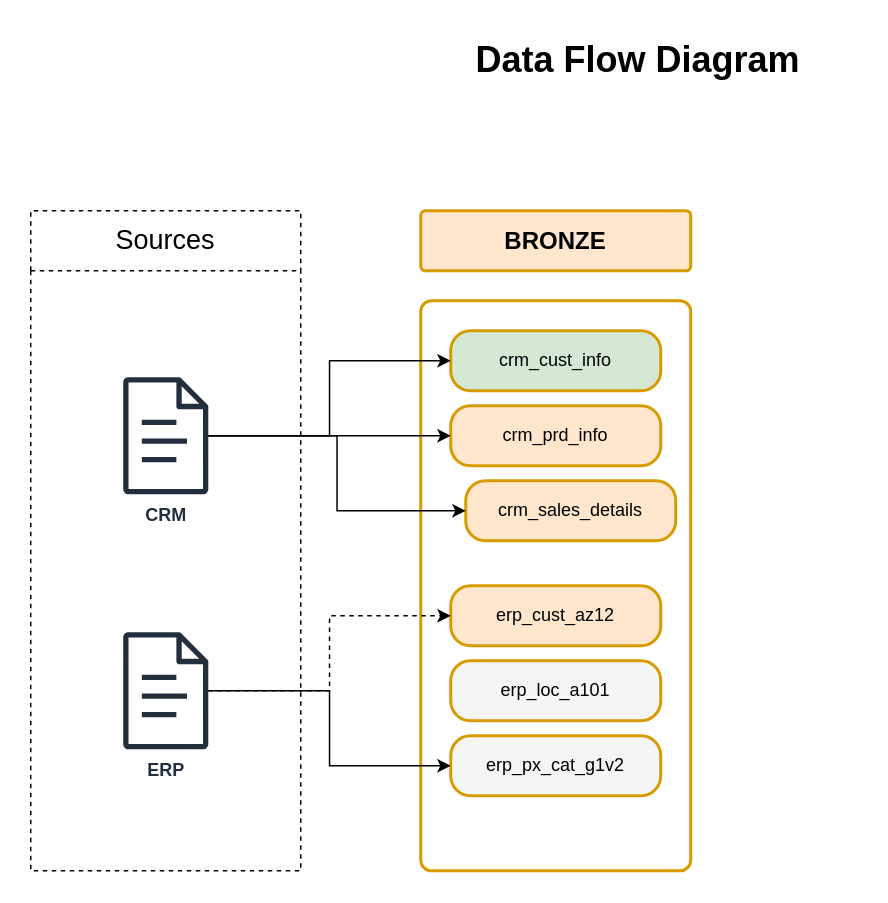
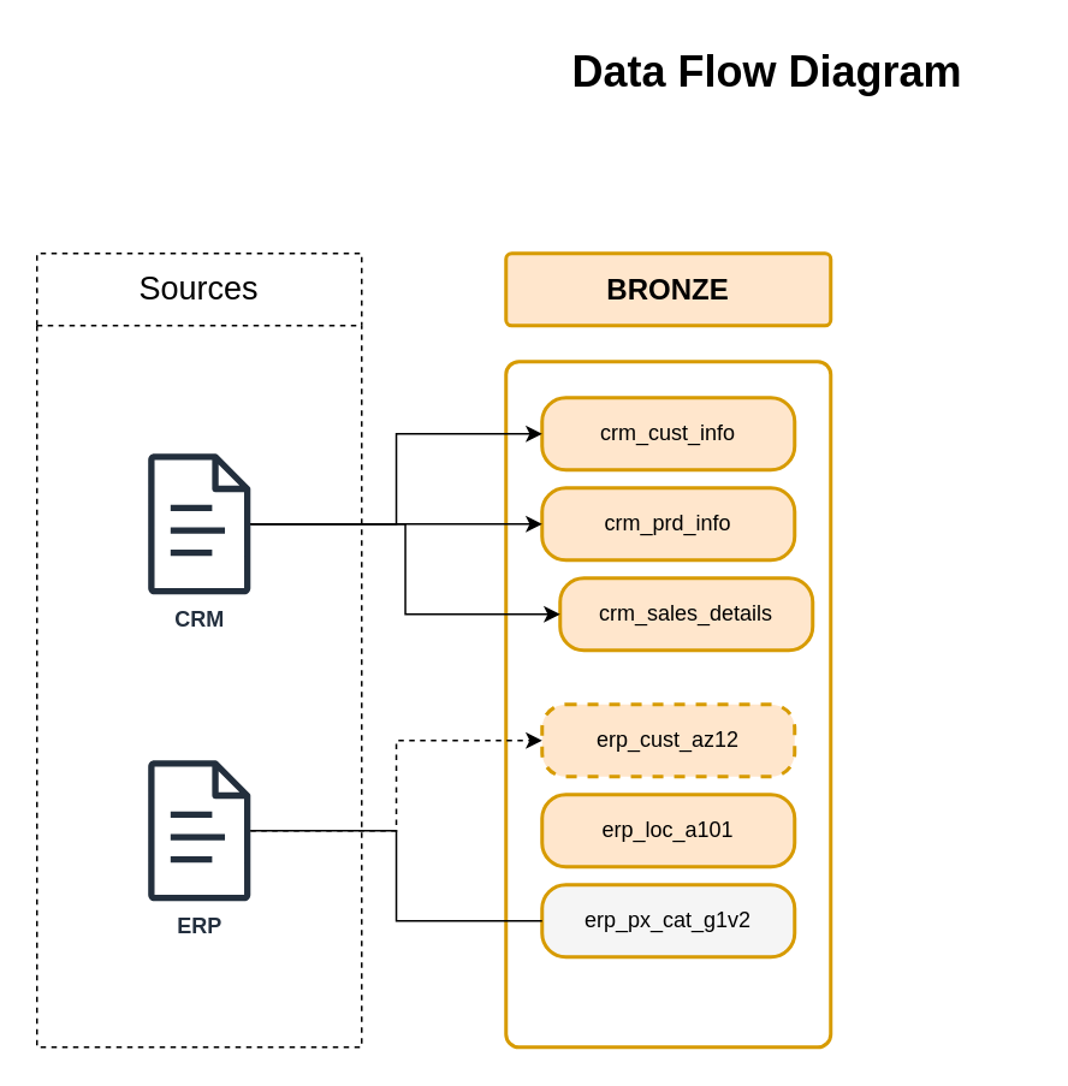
  <mxCell id="0" />
  <mxCell id="1" parent="0" />
  <mxCell id="2" value="Sources" style="swimlane;whiteSpace=wrap;html=1;fontSize=18;startSize=40;dashed=1;strokeWidth=1;fontStyle=0;swimlaneFillColor=none;fillColor=none;" vertex="1" parent="1"><mxGeometry x="20" y="140" width="180" height="440" as="geometry" /></mxCell>
  <mxCell id="3" value="&lt;b&gt;ERP&lt;/b&gt;" style="sketch=0;outlineConnect=0;fontColor=#232F3E;gradientColor=none;fillColor=#232F3D;strokeColor=none;dashed=0;verticalLabelPosition=bottom;verticalAlign=top;align=center;html=1;fontSize=12;fontStyle=0;aspect=fixed;pointerEvents=1;shape=mxgraph.aws4.document;" vertex="1" parent="2"><mxGeometry x="61.5" y="281" width="57" height="78" as="geometry" /></mxCell>
  <mxCell id="4" value="&lt;b&gt;CRM&lt;/b&gt;" style="sketch=0;outlineConnect=0;fontColor=#232F3E;gradientColor=none;fillColor=#232F3D;strokeColor=none;dashed=0;verticalLabelPosition=bottom;verticalAlign=top;align=center;html=1;fontSize=12;fontStyle=0;aspect=fixed;pointerEvents=1;shape=mxgraph.aws4.document;" vertex="1" parent="2"><mxGeometry x="61.5" y="111" width="57" height="78" as="geometry" /></mxCell>
  <mxCell id="5" value="" style="rounded=1;whiteSpace=wrap;html=1;arcSize=4;fillColor=none;strokeColor=#d79b00;strokeWidth=2;" vertex="1" parent="1"><mxGeometry x="280" y="200" width="180" height="380" as="geometry" /></mxCell>
  <mxCell id="6" value="&lt;b&gt;BRONZE&lt;/b&gt;" style="rounded=1;whiteSpace=wrap;html=1;arcSize=8;fillColor=#ffe6cc;strokeColor=#d79b00;strokeWidth=2;fontSize=16;" vertex="1" parent="1"><mxGeometry x="280" y="140" width="180" height="40" as="geometry" /></mxCell>
- <mxCell id="7" value="crm_cust_info" style="rounded=1;whiteSpace=wrap;html=1;arcSize=33;fillColor=#d5e8d4;strokeColor=#d79b00;strokeWidth=2;" vertex="1" parent="1"><mxGeometry x="300" y="220" width="140" height="40" as="geometry" /></mxCell>
+ <mxCell id="7" value="crm_cust_info" style="rounded=1;whiteSpace=wrap;html=1;arcSize=33;fillColor=#ffe6cc;strokeColor=#d79b00;strokeWidth=2;" vertex="1" parent="1"><mxGeometry x="300" y="220" width="140" height="40" as="geometry" /></mxCell>
  <mxCell id="8" value="crm_prd_info" style="rounded=1;whiteSpace=wrap;html=1;arcSize=33;fillColor=#ffe6cc;strokeColor=#d79b00;strokeWidth=2;" vertex="1" parent="1"><mxGeometry x="300" y="270" width="140" height="40" as="geometry" /></mxCell>
  <mxCell id="9" value="crm_sales_details" style="rounded=1;whiteSpace=wrap;html=1;arcSize=33;fillColor=#ffe6cc;strokeColor=#d79b00;strokeWidth=2;" vertex="1" parent="1"><mxGeometry x="310" y="320" width="140" height="40" as="geometry" /></mxCell>
- <mxCell id="10" value="erp_cust_az12" style="rounded=1;whiteSpace=wrap;html=1;arcSize=33;fillColor=#ffe6cc;strokeColor=#d79b00;strokeWidth=2;" vertex="1" parent="1"><mxGeometry x="300" y="390" width="140" height="40" as="geometry" /></mxCell>
- <mxCell id="11" value="erp_loc_a101" style="rounded=1;whiteSpace=wrap;html=1;arcSize=33;fillColor=#f5f5f5;strokeColor=#d79b00;strokeWidth=2;" vertex="1" parent="1"><mxGeometry x="300" y="440" width="140" height="40" as="geometry" /></mxCell>
+ <mxCell id="10" value="erp_cust_az12" style="rounded=1;whiteSpace=wrap;html=1;arcSize=33;fillColor=#ffe6cc;strokeColor=#d79b00;strokeWidth=2;dashed=1;" vertex="1" parent="1"><mxGeometry x="300" y="390" width="140" height="40" as="geometry" /></mxCell>
+ <mxCell id="11" value="erp_loc_a101" style="rounded=1;whiteSpace=wrap;html=1;arcSize=33;fillColor=#ffe6cc;strokeColor=#d79b00;strokeWidth=2;" vertex="1" parent="1"><mxGeometry x="300" y="440" width="140" height="40" as="geometry" /></mxCell>
  <mxCell id="12" value="erp_px_cat_g1v2" style="rounded=1;whiteSpace=wrap;html=1;arcSize=33;fillColor=#f5f5f5;strokeColor=#d79b00;strokeWidth=2;" vertex="1" parent="1"><mxGeometry x="300" y="490" width="140" height="40" as="geometry" /></mxCell>
  <mxCell id="13" style="edgeStyle=orthogonalEdgeStyle;rounded=0;orthogonalLoop=1;jettySize=auto;html=1;" edge="1" parent="1" source="4" target="7"><mxGeometry relative="1" as="geometry" /></mxCell>
  <mxCell id="14" style="edgeStyle=orthogonalEdgeStyle;rounded=0;orthogonalLoop=1;jettySize=auto;html=1;" edge="1" parent="1" source="4" target="8"><mxGeometry relative="1" as="geometry" /></mxCell>
  <mxCell id="15" style="edgeStyle=orthogonalEdgeStyle;rounded=0;orthogonalLoop=1;jettySize=auto;html=1;" edge="1" parent="1" source="4" target="9"><mxGeometry relative="1" as="geometry" /></mxCell>
  <mxCell id="16" style="edgeStyle=orthogonalEdgeStyle;rounded=0;orthogonalLoop=1;jettySize=auto;html=1;dashed=1;" edge="1" parent="1" source="3" target="10"><mxGeometry relative="1" as="geometry" /></mxCell>
- <mxCell id="17" style="edgeStyle=orthogonalEdgeStyle;rounded=0;orthogonalLoop=1;jettySize=auto;html=1;" edge="1" parent="1" source="3" target="12"><mxGeometry relative="1" as="geometry" /></mxCell>
+ <mxCell id="17" style="edgeStyle=orthogonalEdgeStyle;rounded=0;orthogonalLoop=1;jettySize=auto;html=1;endArrow=none;" edge="1" parent="1" source="3" target="12"><mxGeometry relative="1" as="geometry" /></mxCell>
  <mxCell id="18" value="&lt;b&gt;Data Flow Diagram&lt;/b&gt;" style="text;html=1;align=center;verticalAlign=middle;whiteSpace=wrap;rounded=0;fontSize=24;" vertex="1" parent="1"><mxGeometry x="280" y="20" width="290" height="40" as="geometry" /></mxCell>
